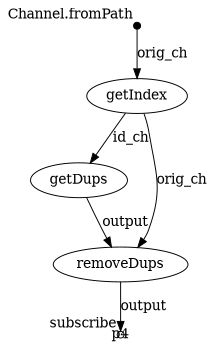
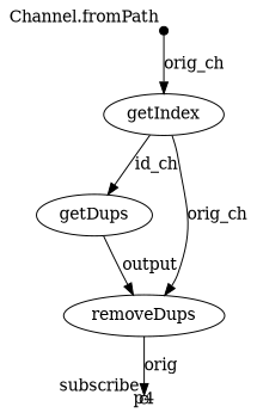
  digraph {
    p0 [fixedsize=true shape=point width=0.1 xlabel="Channel.fromPath"]
    n2 [label=getIndex]
    n3 [label=getDups]
    n4 [label=removeDups]
    p4 [fixedsize=true shape=circle width=0.1 xlabel=subscribe]
    p0 -> n2 [label=orig_ch]
    n2 -> n3 [label=id_ch]
    n2 -> n4 [label=orig_ch]
    n3 -> n4 [label=output]
-   n4 -> p4 [label=output]
+   n4 -> p4 [label=orig]
  }
